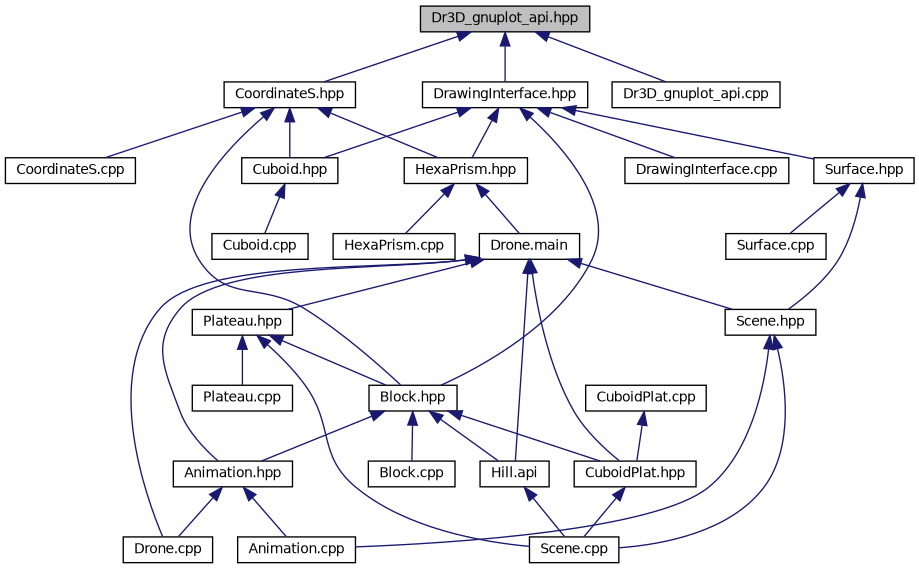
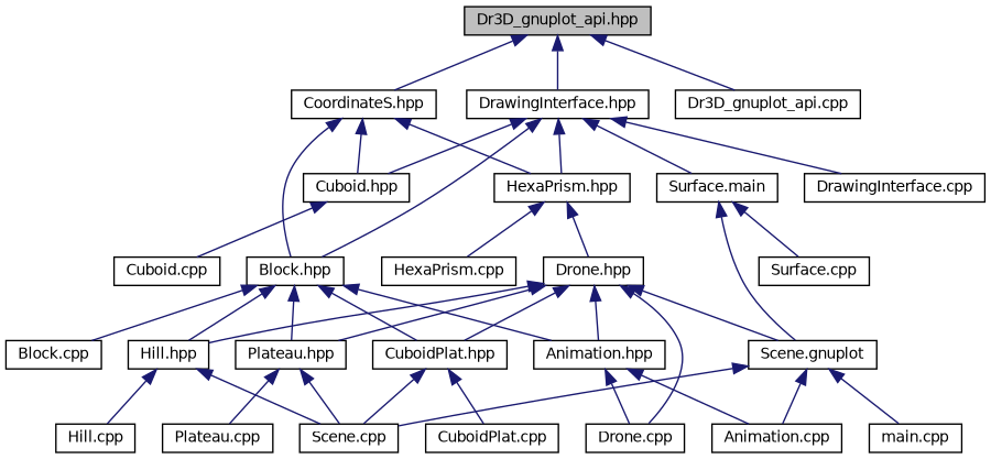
  digraph {
    node [color=black fillcolor=white fontname=Helvetica fontsize=10 shape=record style=filled]
    edge [color=midnightblue dir=back fontname=Helvetica fontsize=10 labelfontname=Helvetica labelfontsize=10 style=solid]
    n1 [fillcolor=grey75 fontcolor=black height=0.2 label="Dr3D_gnuplot_api.hpp" width=0.4]
    n2 [height=0.2 label="CoordinateS.hpp" width=0.4]
    n3 [height=0.2 label="DrawingInterface.hpp" width=0.4]
    n4 [height=0.2 label="Dr3D_gnuplot_api.cpp" width=0.4]
    n5 [height=0.2 label="Block.hpp" width=0.4]
    n6 [height=0.2 label="Cuboid.hpp" width=0.4]
    n7 [height=0.2 label="HexaPrism.hpp" width=0.4]
-   n8 [height=0.2 label="CoordinateS.cpp" width=0.4]
-   n9 [height=0.2 label="Surface.hpp" width=0.4]
+   n9 [height=0.2 label="Surface.main" width=0.4]
    n10 [height=0.2 label="DrawingInterface.cpp" width=0.4]
    n11 [height=0.2 label="Animation.hpp" width=0.4]
    n12 [height=0.2 label="CuboidPlat.hpp" width=0.4]
-   n13 [height=0.2 label="Hill.api" width=0.4]
+   n13 [height=0.2 label="Hill.hpp" width=0.4]
    n14 [height=0.2 label="Plateau.hpp" width=0.4]
    n15 [height=0.2 label="Block.cpp" width=0.4]
    n16 [height=0.2 label="Cuboid.cpp" width=0.4]
-   n17 [height=0.2 label="Drone.main" width=0.4]
+   n17 [height=0.2 label="Drone.hpp" width=0.4]
    n18 [height=0.2 label="HexaPrism.cpp" width=0.4]
    n19 [height=0.2 label="Animation.cpp" width=0.4]
    n20 [height=0.2 label="Drone.cpp" width=0.4]
    n21 [height=0.2 label="CuboidPlat.cpp" width=0.4]
    n22 [height=0.2 label="Scene.cpp" width=0.4]
+   n23 [height=0.2 label="Hill.cpp" width=0.4]
    n24 [height=0.2 label="Plateau.cpp" width=0.4]
-   n25 [height=0.2 label="Scene.hpp" width=0.4]
+   n25 [height=0.2 label="Scene.gnuplot" width=0.4]
+   n26 [height=0.2 label="main.cpp" width=0.4]
    n27 [height=0.2 label="Surface.cpp" width=0.4]
    n1 -> n2
    n1 -> n3
    n1 -> n4
    n2 -> n5
    n2 -> n6
    n2 -> n7
-   n2 -> n8
    n3 -> n5
    n3 -> n6
    n3 -> n7
    n3 -> n9
    n3 -> n10
    n5 -> n11
    n5 -> n12
    n5 -> n13
-   n14 -> n5
+   n5 -> n14
    n5 -> n15
    n6 -> n16
    n7 -> n17
    n7 -> n18
    n9 -> n25
    n9 -> n27
    n11 -> n19
    n11 -> n20
-   n21 -> n12
+   n12 -> n21
    n12 -> n22
    n13 -> n22
+   n13 -> n23
    n14 -> n22
    n14 -> n24
    n17 -> n11
    n17 -> n12
    n17 -> n13
    n17 -> n14
    n17 -> n20
    n17 -> n25
    n25 -> n19
    n25 -> n22
+   n25 -> n26
  }
